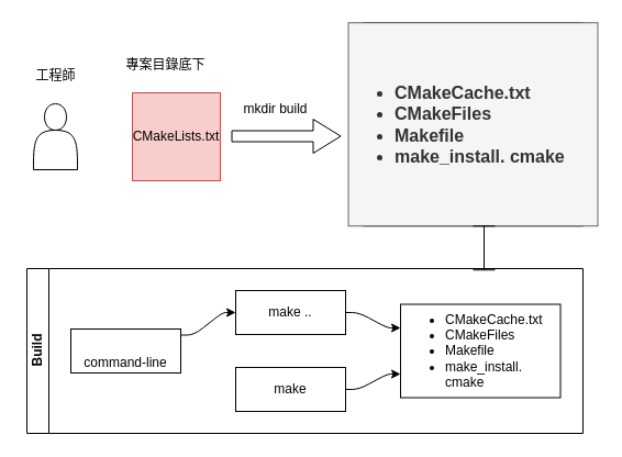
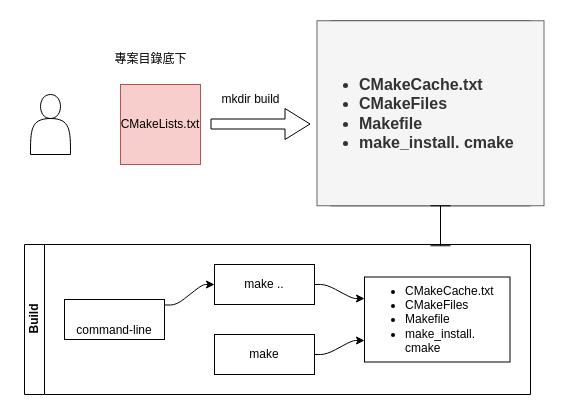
  <mxCell id="0" />
  <mxCell id="1" parent="0" />
  <mxCell id="2" value="CMakeLists.txt" style="whiteSpace=wrap;html=1;aspect=fixed;fillColor=#f8cecc;strokeColor=#b85450;" vertex="1" parent="1"><mxGeometry x="120" y="84" width="80" height="80" as="geometry" /></mxCell>
  <mxCell id="3" value="" style="shape=actor;whiteSpace=wrap;html=1;" vertex="1" parent="1"><mxGeometry x="30" y="94" width="40" height="60" as="geometry" /></mxCell>
- <mxCell id="4" value="工程師" style="text;html=1;align=center;verticalAlign=middle;resizable=0;points=[];autosize=1;strokeColor=none;fillColor=none;" vertex="1" parent="1"><mxGeometry x="20" y="54" width="60" height="30" as="geometry" /></mxCell>
  <mxCell id="5" value="" style="edgeStyle=none;orthogonalLoop=1;jettySize=auto;html=1;shape=flexArrow;rounded=1;startSize=8;endSize=8;" edge="1" parent="1"><mxGeometry width="100" relative="1" as="geometry"><mxPoint x="210" y="123.5" as="sourcePoint" /><mxPoint x="310" y="123.5" as="targetPoint" /><Array as="points" /></mxGeometry></mxCell>
  <mxCell id="6" value="mkdir build" style="text;html=1;align=center;verticalAlign=middle;resizable=0;points=[];autosize=1;strokeColor=none;fillColor=none;" vertex="1" parent="1"><mxGeometry x="210" y="84" width="80" height="30" as="geometry" /></mxCell>
  <mxCell id="7" value="Build" style="swimlane;whiteSpace=wrap;html=1;" vertex="1" parent="1"><mxGeometry x="330" y="20.25" width="200" height="185" as="geometry" /></mxCell>
  <mxCell id="8" value="&lt;ul style=&quot;font-size: 16px;&quot;&gt;&lt;li&gt;&lt;b&gt;CMakeCache.txt&lt;br&gt;&lt;/b&gt;&lt;/li&gt;&lt;li&gt;&lt;b&gt;CMakeFiles&lt;br&gt;&lt;/b&gt;&lt;/li&gt;&lt;li&gt;&lt;b&gt;Makefile&lt;br&gt;&lt;/b&gt;&lt;/li&gt;&lt;li&gt;&lt;b&gt;make_install. cmake&lt;/b&gt;&lt;br&gt;&lt;/li&gt;&lt;/ul&gt;" style="text;strokeColor=#666666;fillColor=#f5f5f5;html=1;whiteSpace=wrap;verticalAlign=middle;overflow=hidden;fontColor=#333333;" vertex="1" parent="1"><mxGeometry x="316.5" y="20.25" width="227" height="185" as="geometry" /></mxCell>
  <mxCell id="9" value="Build" style="swimlane;html=1;startSize=20;horizontal=0;childLayout=flowLayout;flowOrientation=west;resizable=0;interRankCellSpacing=50;containerType=tree;fontSize=12;" vertex="1" parent="1"><mxGeometry x="24" y="244" width="506" height="150" as="geometry" /></mxCell>
  <mxCell id="10" value="&lt;p style=&quot;line-height: 130%;&quot;&gt;&lt;/p&gt;&lt;h3 style=&quot;font-weight: 400; margin: 18px 0px 3px; padding: 5px 0px 0px; line-height: 1.3; display: inline-block;&quot; class=&quot;LC20lb MBeuO DKV0Md&quot;&gt;&lt;font style=&quot;font-size: 12px;&quot;&gt;command-line&lt;/font&gt;&lt;/h3&gt;&lt;p&gt;&lt;/p&gt;" style="whiteSpace=wrap;html=1;" vertex="1" parent="9"><mxGeometry x="40" y="55" width="100" height="40" as="geometry" /></mxCell>
  <mxCell id="11" value="make .." style="whiteSpace=wrap;html=1;" vertex="1" parent="9"><mxGeometry x="190" y="20" width="100" height="40" as="geometry" /></mxCell>
  <mxCell id="12" value="" style="html=1;rounded=1;curved=0;sourcePerimeterSpacing=0;targetPerimeterSpacing=0;startSize=6;endSize=6;noEdgeStyle=1;orthogonal=1;" edge="1" parent="9" source="10" target="11"><mxGeometry relative="1" as="geometry"><Array as="points"><mxPoint x="152" y="60.5" /><mxPoint x="178" y="40" /></Array></mxGeometry></mxCell>
  <mxCell id="13" value="make" style="whiteSpace=wrap;html=1;" vertex="1" parent="9"><mxGeometry x="190" y="90" width="100" height="40" as="geometry" /></mxCell>
  <mxCell id="14" value="&lt;ul style=&quot;border-color: var(--border-color); text-align: left;&quot;&gt;&lt;li style=&quot;border-color: var(--border-color);&quot;&gt;&lt;span style=&quot;border-color: var(--border-color);&quot;&gt;CMakeCache.txt&lt;br style=&quot;border-color: var(--border-color);&quot;&gt;&lt;/span&gt;&lt;/li&gt;&lt;li style=&quot;border-color: var(--border-color);&quot;&gt;&lt;span style=&quot;border-color: var(--border-color);&quot;&gt;CMakeFiles&lt;br style=&quot;border-color: var(--border-color);&quot;&gt;&lt;/span&gt;&lt;/li&gt;&lt;li style=&quot;border-color: var(--border-color);&quot;&gt;&lt;span style=&quot;border-color: var(--border-color);&quot;&gt;Makefile&lt;br style=&quot;border-color: var(--border-color);&quot;&gt;&lt;/span&gt;&lt;/li&gt;&lt;li style=&quot;border-color: var(--border-color);&quot;&gt;&lt;span style=&quot;border-color: var(--border-color);&quot;&gt;make_install. cmake&lt;/span&gt;&lt;/li&gt;&lt;/ul&gt;" style="whiteSpace=wrap;html=1;" vertex="1" parent="9"><mxGeometry x="340" y="32.5" width="145.5" height="85" as="geometry" /></mxCell>
  <mxCell id="15" value="" style="html=1;rounded=1;curved=0;sourcePerimeterSpacing=0;targetPerimeterSpacing=0;startSize=6;endSize=6;noEdgeStyle=1;orthogonal=1;" edge="1" parent="9" source="11" target="14"><mxGeometry relative="1" as="geometry"><Array as="points"><mxPoint x="302" y="40" /><mxPoint x="328" y="54.0" /></Array></mxGeometry></mxCell>
  <mxCell id="16" value="" style="html=1;rounded=1;curved=0;sourcePerimeterSpacing=0;targetPerimeterSpacing=0;startSize=6;endSize=6;noEdgeStyle=1;orthogonal=1;" edge="1" parent="9" source="13" target="14"><mxGeometry relative="1" as="geometry"><Array as="points"><mxPoint x="302" y="110" /><mxPoint x="328" y="96.0" /></Array></mxGeometry></mxCell>
  <mxCell id="17" value="" style="shape=crossbar;whiteSpace=wrap;html=1;rounded=1;direction=south;" vertex="1" parent="1"><mxGeometry x="430" y="205.25" width="20" height="40" as="geometry" /></mxCell>
  <mxCell id="18" value="專案目錄底下" style="text;html=1;align=center;verticalAlign=middle;resizable=0;points=[];autosize=1;strokeColor=none;fillColor=none;" vertex="1" parent="1"><mxGeometry x="100" y="44" width="100" height="30" as="geometry" /></mxCell>
